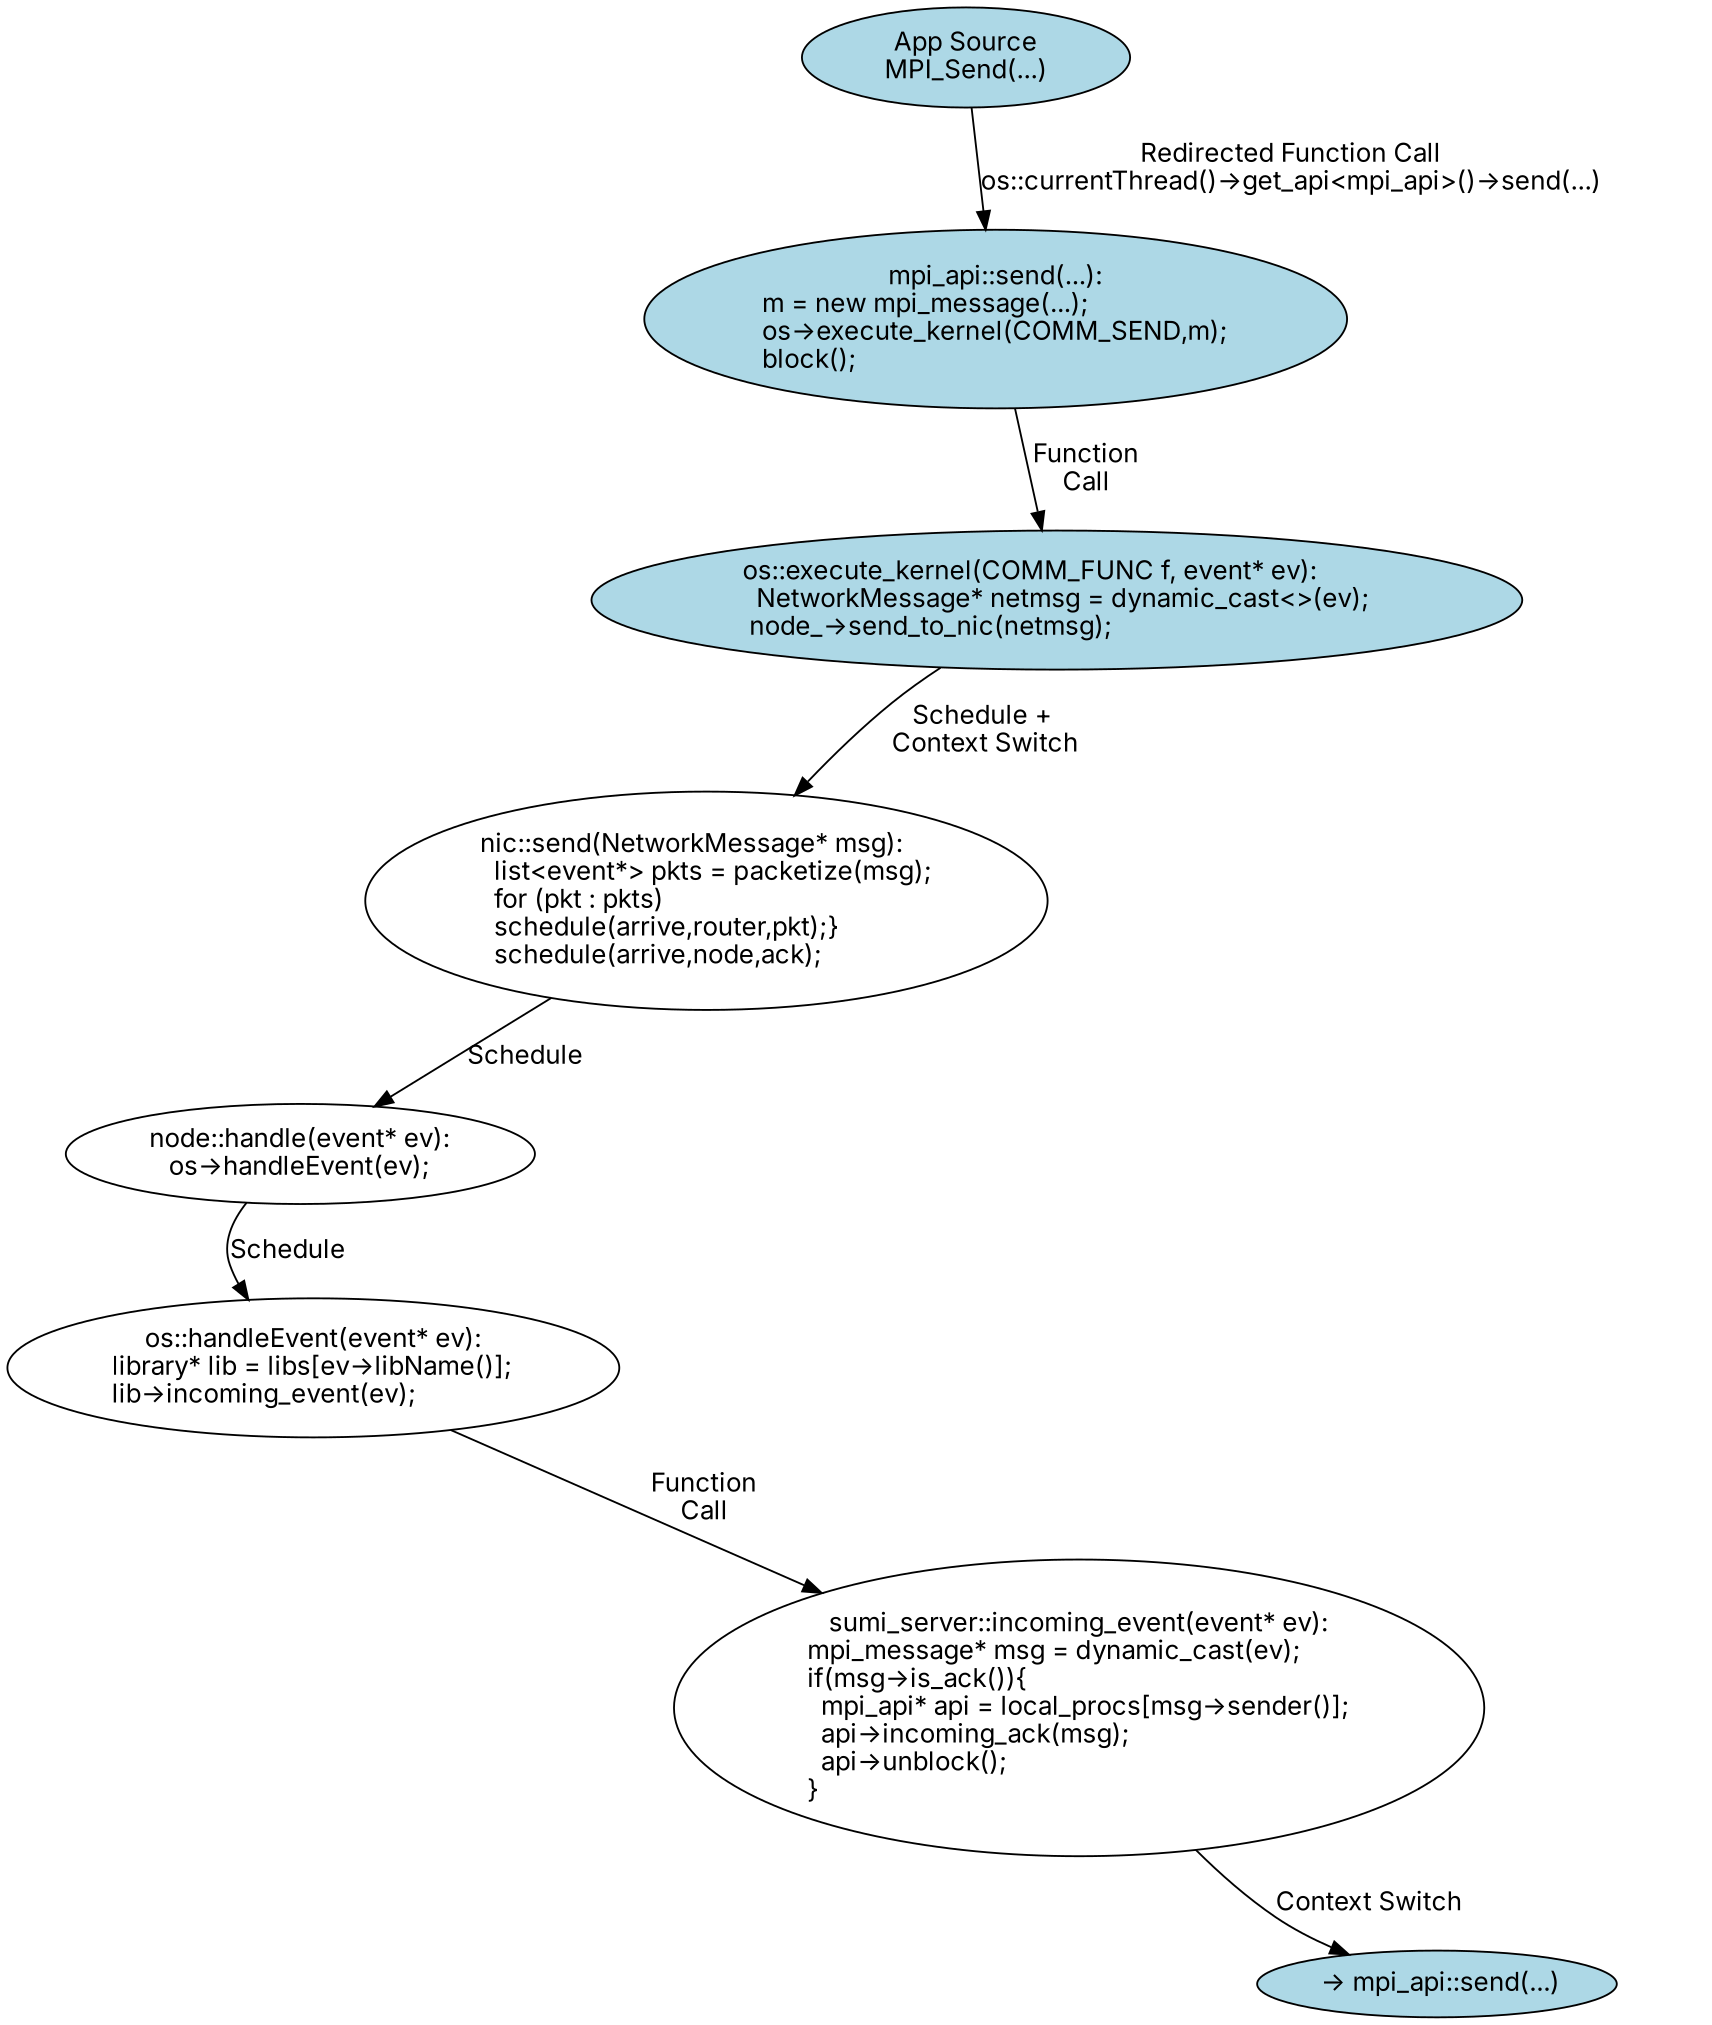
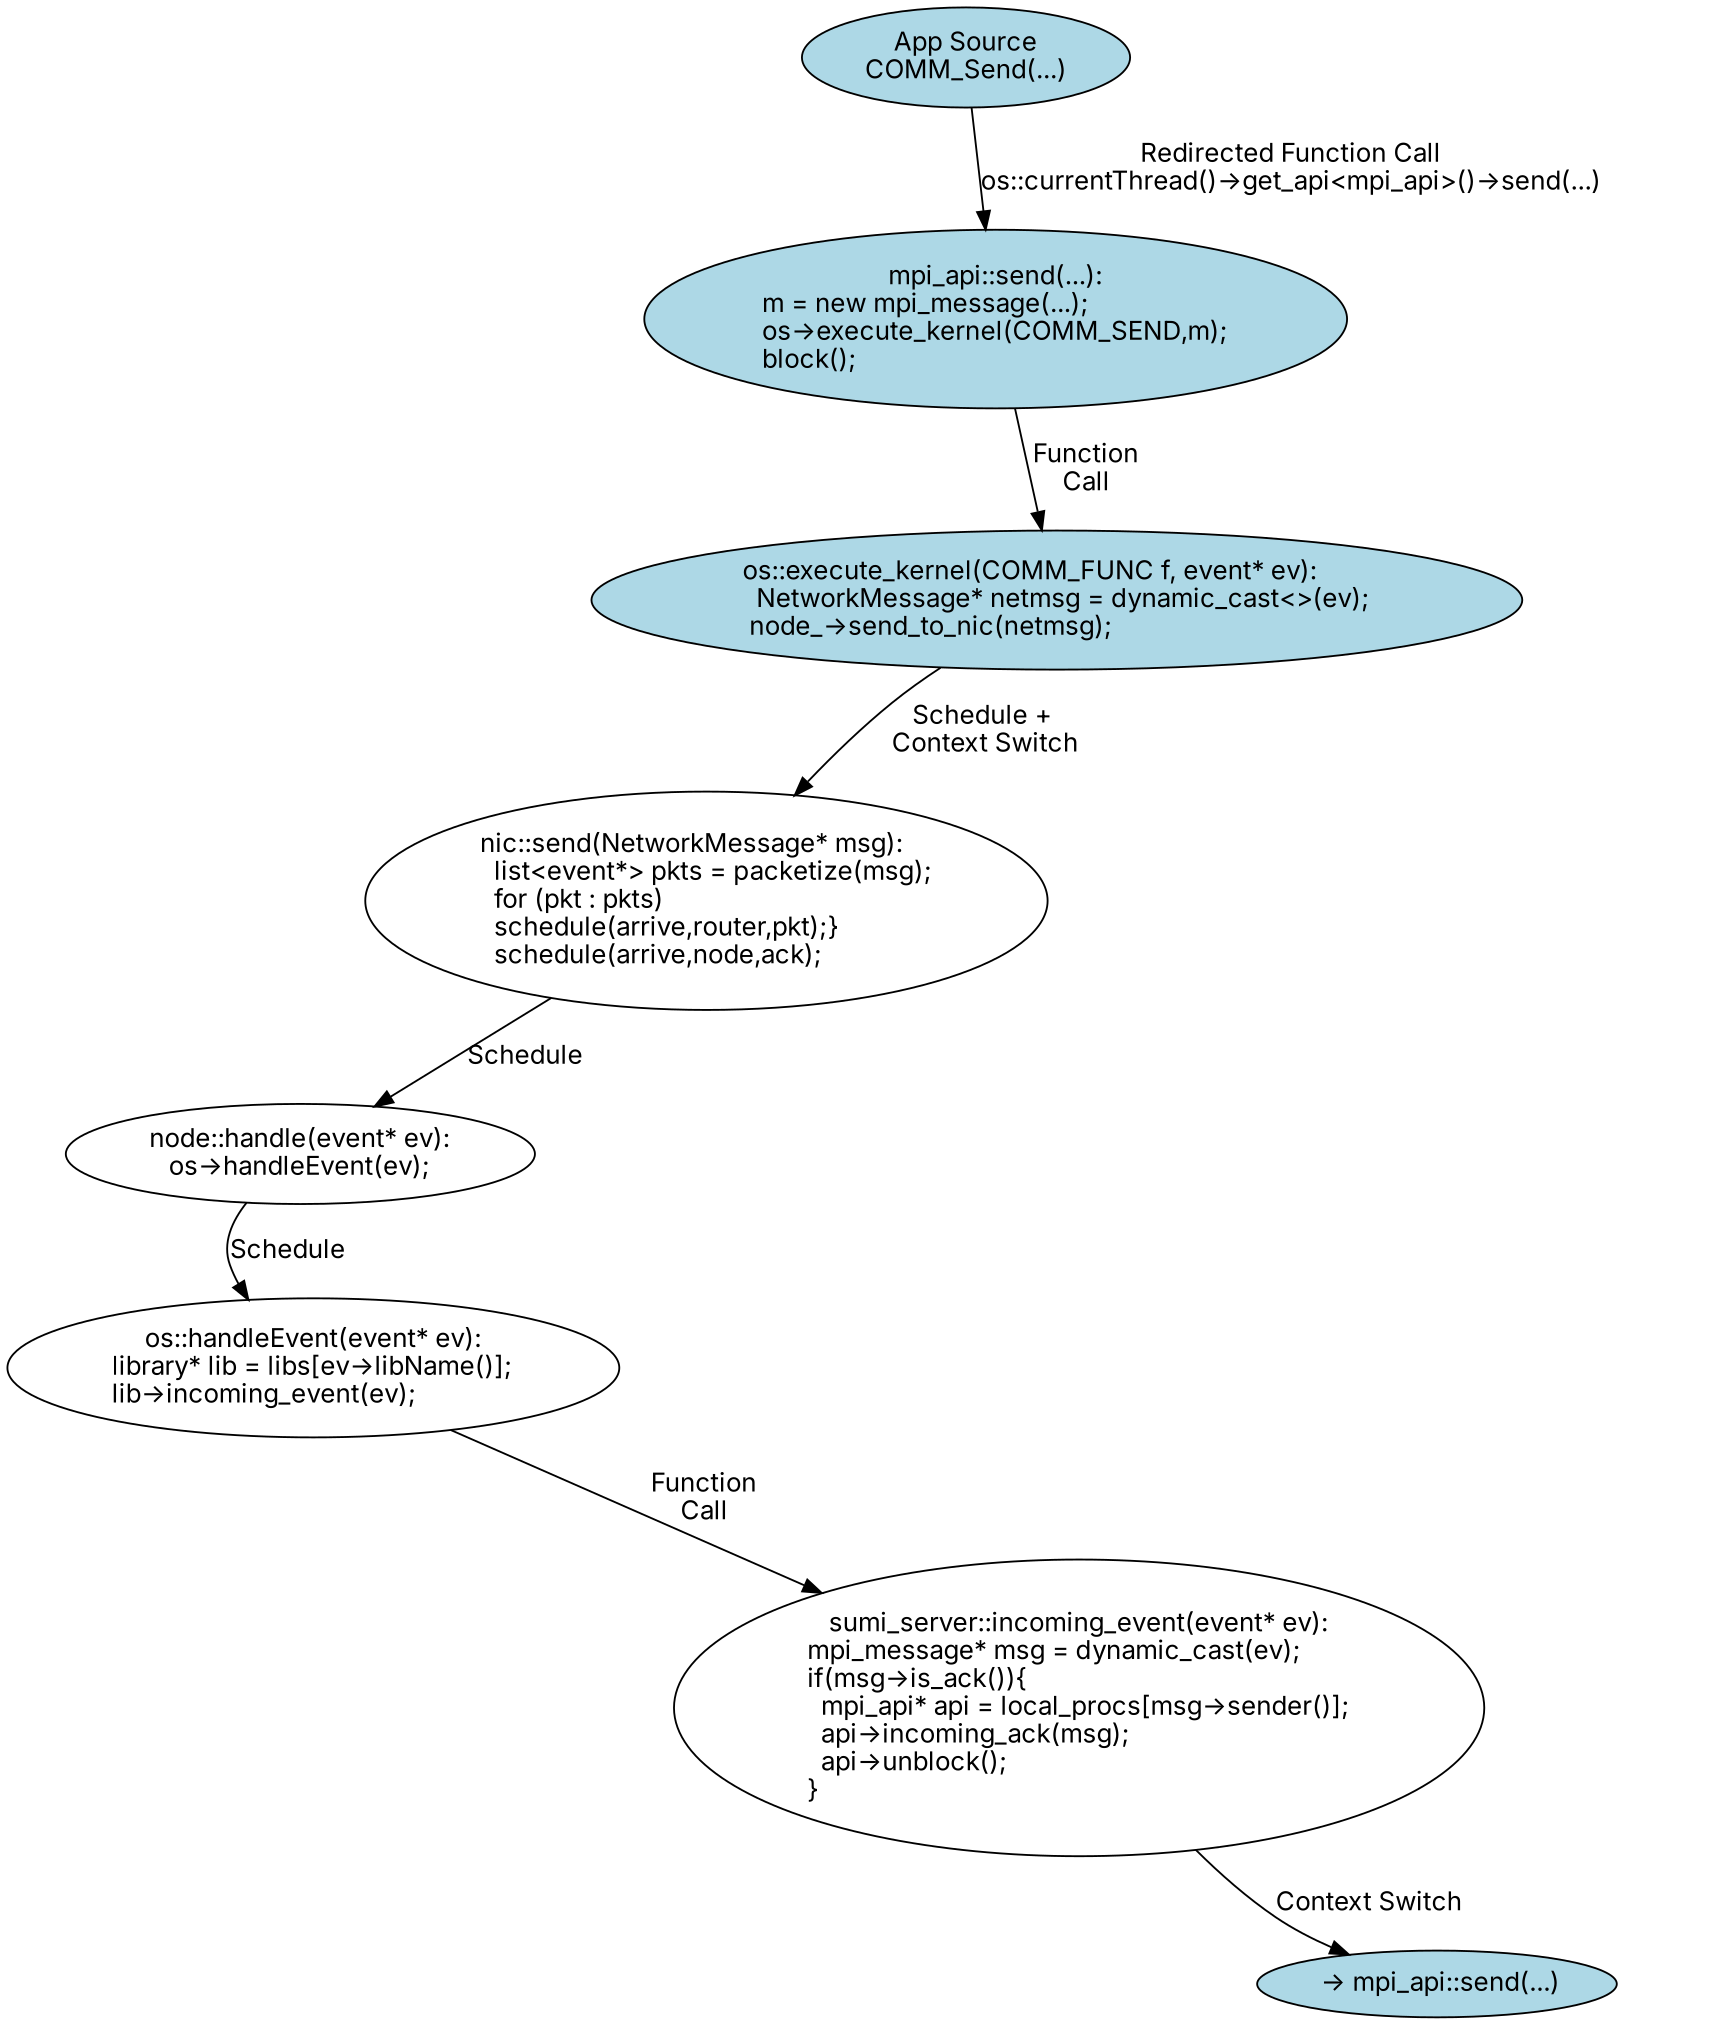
  digraph {
    fontname=Inter
    node [style=invis fontname=Inter]
    edge [style=invis fontname=Inter]
    nic0
    nic1
    nic2
    n4 [label="nic::send(NetworkMessage* msg):\l  list<event*> pkts = packetize(msg);\l  for (pkt : pkts)\l  schedule(arrive,router,pkt);}\l  schedule(arrive,node,ack);\l" style=""]
    nic4
    nic5
    nic6
    nic7
    mpi0
    mpi1
    mpi2
    mpi3
    mpi4
    mpi5
    n15 [label="sumi_server::incoming_event(event* ev):\nmpi_message* msg = dynamic_cast(ev);\lif(msg->is_ack()){\l  mpi_api* api = local_procs[msg->sender()];\l  api->incoming_ack(msg);\l  api->unblock();\l}\l" style=""]
    mpi7
    node0
    node1
    node2
    node3
    n21 [label="node::handle(event* ev):\nos->handleEvent(ev);" style=""]
    node6
    node7
    thr13
    thr14
    thr15
    thr16
    n28 [fillcolor=lightblue label=" -> mpi_api::send(...)" style=filled]
-   n29 [fillcolor=lightblue label="App Source\nMPI_Send(...)" style=filled]
+   n29 [fillcolor=lightblue label="App Source\nCOMM_Send(...)" style=filled]
    n30 [fillcolor=lightblue label="mpi_api::send(...):\nm = new mpi_message(...);\los->execute_kernel(COMM_SEND,m);\lblock();\l" style=filled]
    n31 [fillcolor=lightblue label="os::execute_kernel(COMM_FUNC f, event* ev):\l  NetworkMessage* netmsg = dynamic_cast<>(ev);\l node_->send_to_nic(netmsg);\l" style=filled]
    n32 [label="os::handleEvent(event* ev):\nlibrary* lib = libs[ev->libName()];\llib->incoming_event(ev);\l" style=""]
    nic0 -> nic1
    nic1 -> nic2
    nic2 -> n4
    n4 -> nic4
    n4 -> n21 [label=Schedule style=solid]
    nic4 -> nic5
    nic5 -> nic6
    nic6 -> nic7
    mpi0 -> mpi1
    mpi1 -> mpi2
    mpi2 -> mpi3
    mpi3 -> mpi4
    mpi4 -> mpi5
    mpi5 -> n15
    n15 -> mpi7
    n15 -> n28 [label="Context Switch" style=solid]
    node0 -> node1
    node1 -> node2
    node2 -> node3
    node3 -> n21
    n21 -> n32
    n21 -> n32 [label=Schedule style=solid]
    node6 -> node7
    thr13 -> thr14
    thr14 -> thr15
    thr15 -> thr16
    thr16 -> n28
    n29 -> n30
    n29 -> n30 [label="Redirected Function Call\nos::currentThread()->get_api<mpi_api>()->send(...)" style=solid]
    n30 -> n31
    n30 -> n31 [label="Function\nCall" style=solid]
    n31 -> n4 [label="Schedule + \nContext Switch" style=solid]
    n31 -> thr13
    n32 -> n15 [label="Function\nCall" style=solid]
    n32 -> node6
  }
